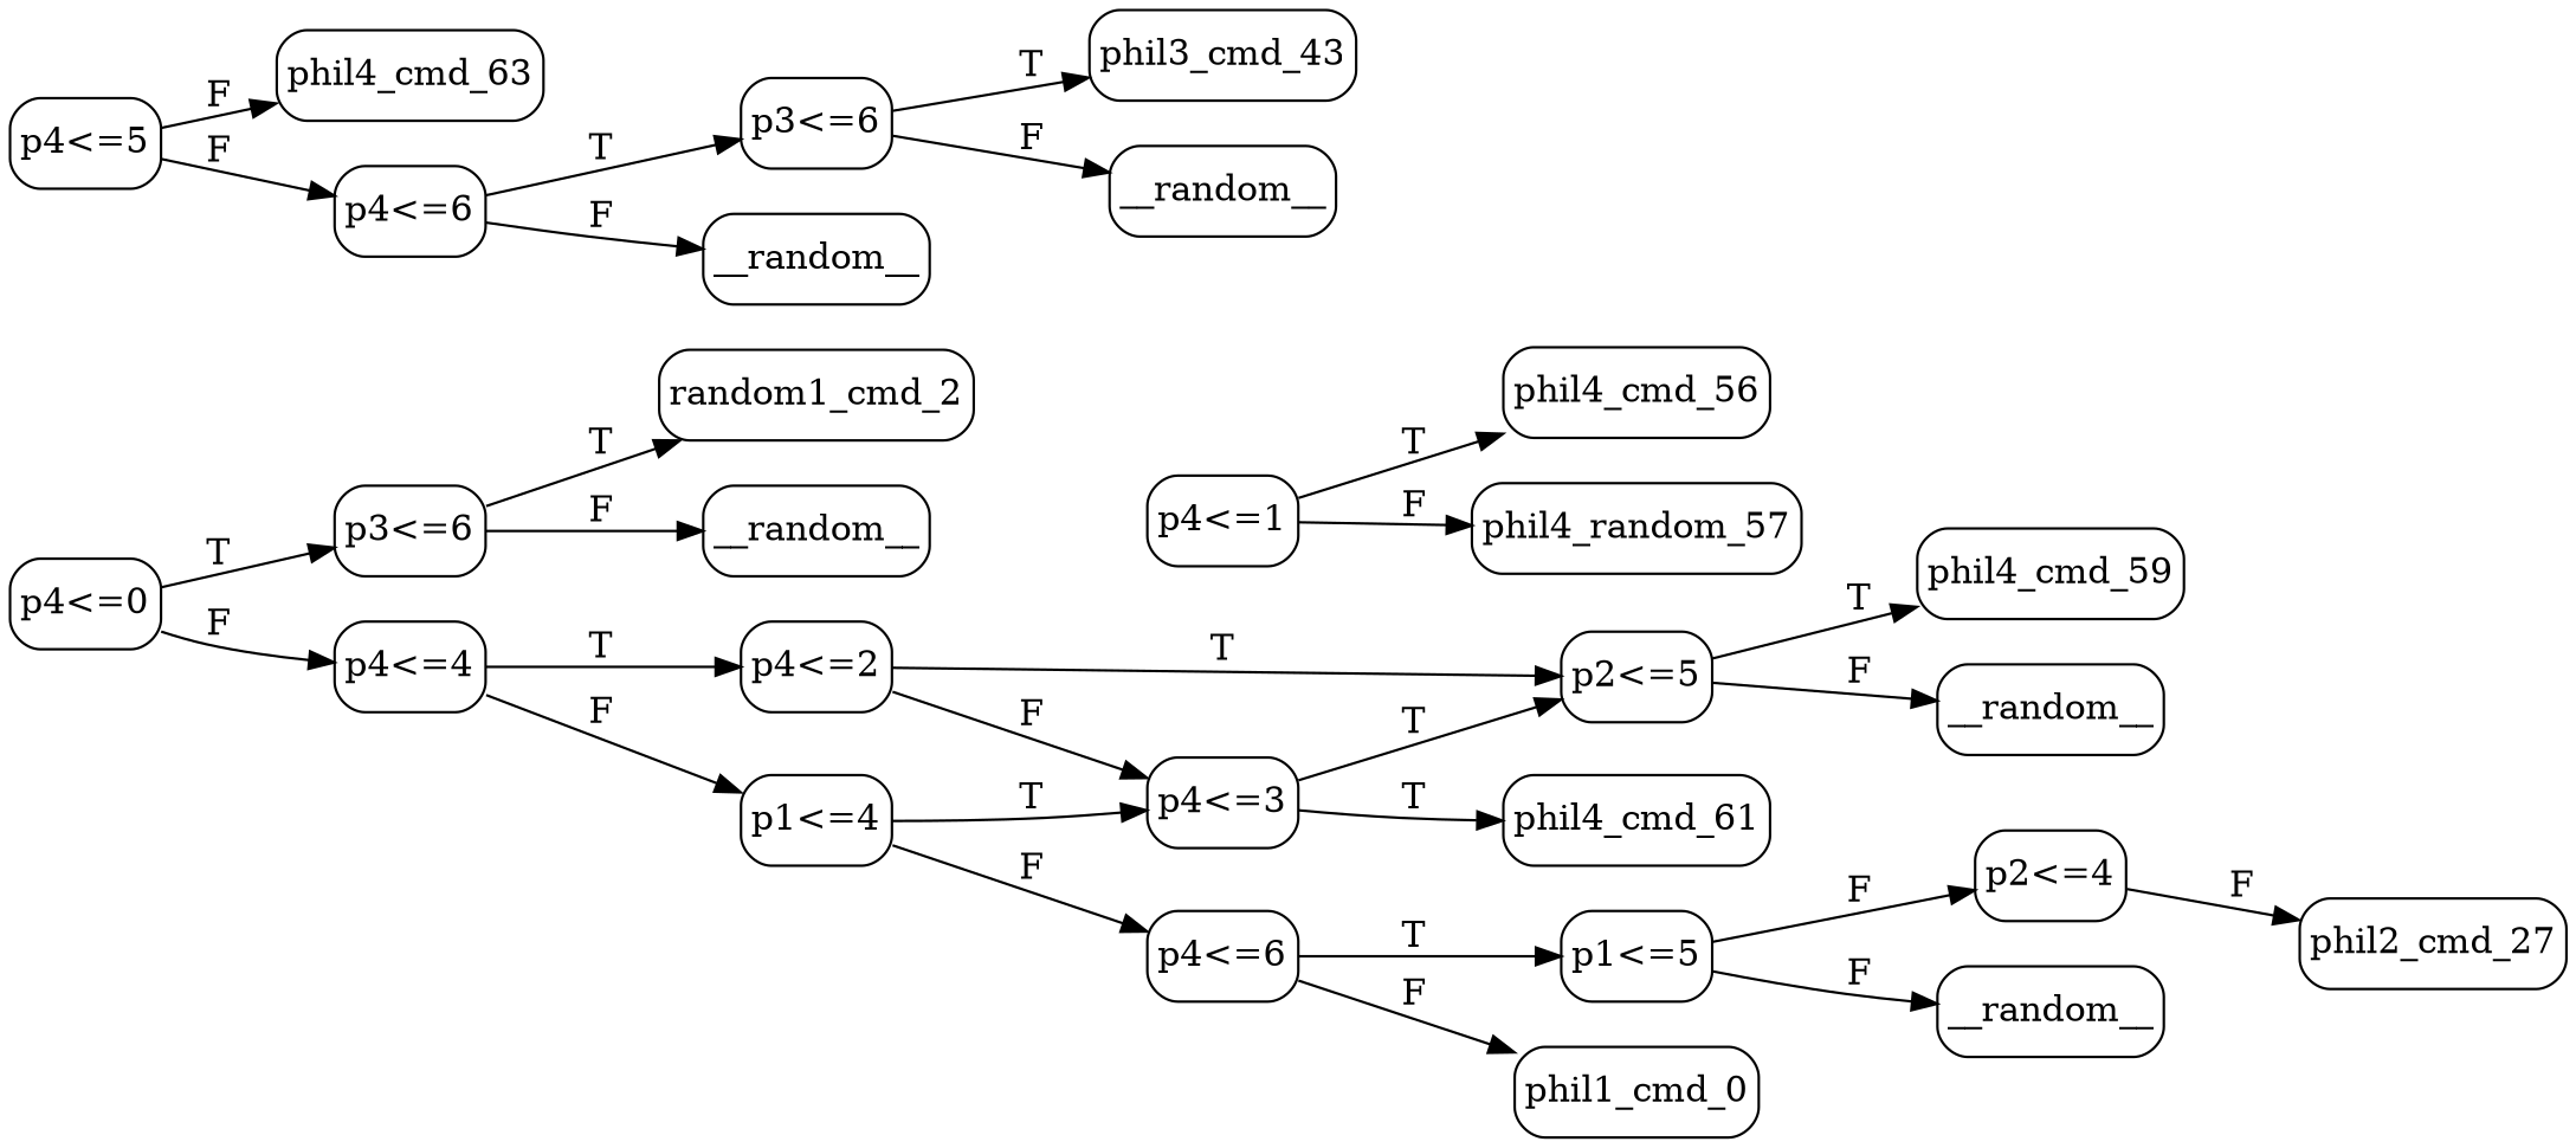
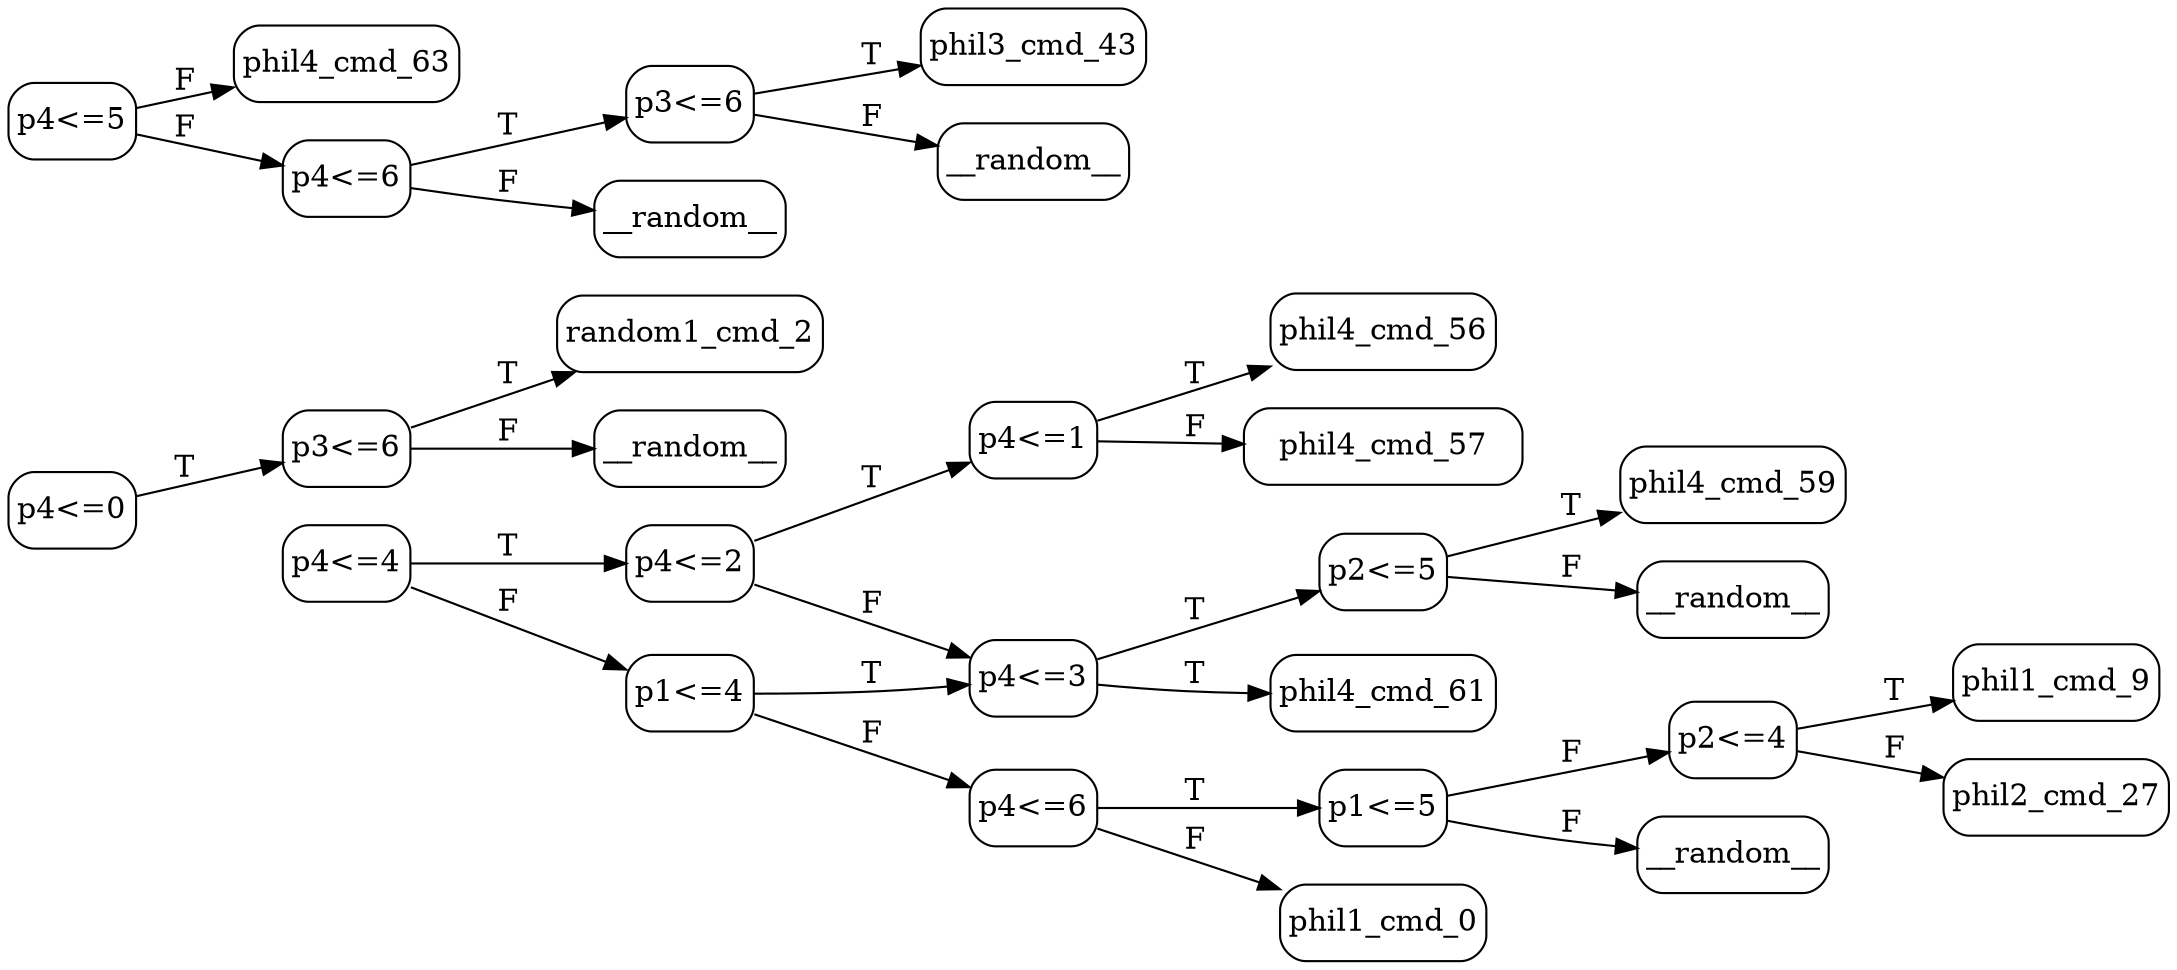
  digraph {
    rankdir=LR
    node [margin="0.05,0.05" shape=box style=rounded]
    n1 [label=random1_cmd_2]
    n2 [label=__random__]
    n3 [label="p3<=6"]
    n4 [label=phil4_cmd_56]
-   n5 [label=phil4_random_57]
+   n5 [label=phil4_cmd_57]
    n6 [label="p4<=1"]
    n7 [label=phil4_cmd_59]
    n8 [label=__random__]
    n9 [label="p2<=5"]
    n10 [label=phil4_cmd_61]
    n11 [label="p4<=3"]
    n12 [label="p4<=2"]
    n13 [label=phil4_cmd_63]
    n14 [label=phil3_cmd_43]
    n15 [label=__random__]
    n16 [label="p3<=6"]
    n17 [label=__random__]
    n18 [label="p4<=6"]
    n19 [label="p4<=5"]
+   n20 [label=phil1_cmd_9]
    n21 [label=phil2_cmd_27]
    n22 [label="p2<=4"]
    n23 [label=__random__]
    n24 [label="p1<=5"]
    n25 [label=phil1_cmd_0]
    n26 [label="p4<=6"]
    n27 [label="p1<=4"]
    n28 [label="p4<=4"]
    n29 [label="p4<=0"]
    n3 -> n1 [label=T]
    n3 -> n2 [label=F]
    n6 -> n4 [label=T]
    n6 -> n5 [label=F]
    n9 -> n7 [label=T]
    n9 -> n8 [label=F]
    n11 -> n9 [label=T]
    n11 -> n10 [label=T]
-   n12 -> n9 [label=T]
+   n12 -> n6 [label=T]
    n12 -> n11 [label=F]
    n16 -> n14 [label=T]
    n16 -> n15 [label=F]
    n18 -> n16 [label=T]
    n18 -> n17 [label=F]
    n19 -> n13 [label=F]
    n19 -> n18 [label=F]
+   n22 -> n20 [label=T]
    n22 -> n21 [label=F]
    n24 -> n22 [label=F]
    n24 -> n23 [label=F]
    n26 -> n24 [label=T]
    n26 -> n25 [label=F]
    n27 -> n11 [label=T]
    n27 -> n26 [label=F]
    n28 -> n12 [label=T]
    n28 -> n27 [label=F]
    n29 -> n3 [label=T]
-   n29 -> n28 [label=F]
  }
